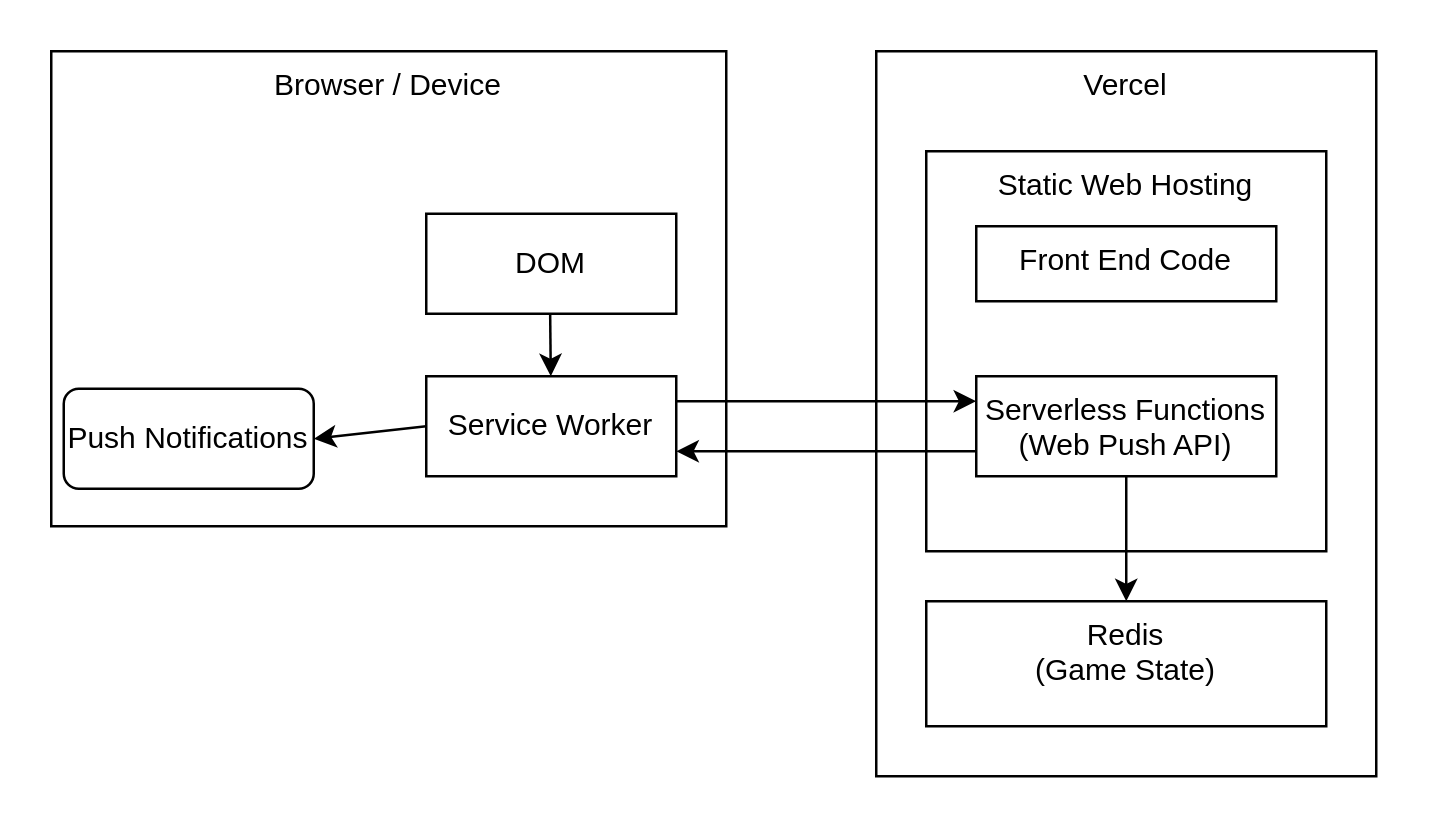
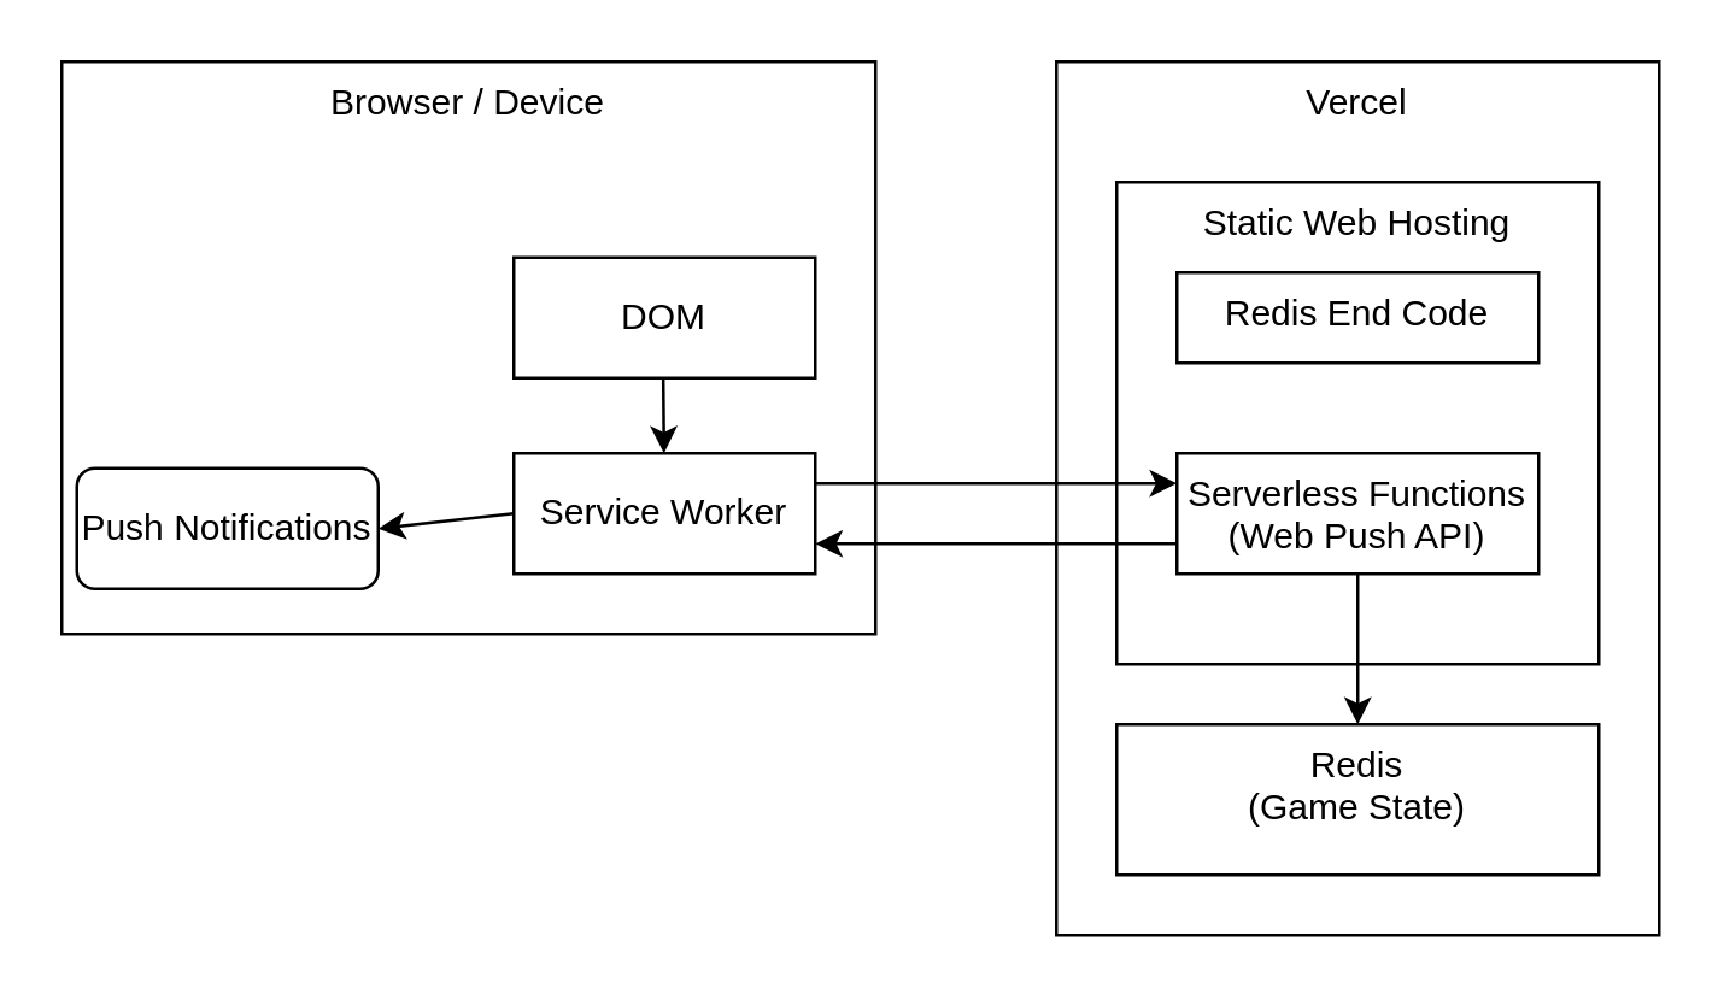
  <mxCell id="0" />
  <mxCell id="1" parent="0" />
  <mxCell id="2" value="Vercel" style="rounded=0;whiteSpace=wrap;html=1;verticalAlign=top;" vertex="1" parent="1"><mxGeometry x="350" y="20" width="200" height="290" as="geometry" /></mxCell>
  <mxCell id="3" value="Browser / Device" style="rounded=0;whiteSpace=wrap;html=1;verticalAlign=top;" vertex="1" parent="1"><mxGeometry x="20" y="20" width="270" height="190" as="geometry" /></mxCell>
  <mxCell id="4" value="Push Notifications" style="rounded=1;whiteSpace=wrap;html=1;" vertex="1" parent="1"><mxGeometry x="25" y="155" width="100" height="40" as="geometry" /></mxCell>
  <mxCell id="5" value="Static Web Hosting" style="rounded=0;whiteSpace=wrap;html=1;verticalAlign=top;" vertex="1" parent="1"><mxGeometry x="370" y="60" width="160" height="160" as="geometry" /></mxCell>
  <mxCell id="6" value="" style="group" vertex="1" connectable="0" parent="1"><mxGeometry x="370" y="240" width="160" height="50" as="geometry" /></mxCell>
  <mxCell id="7" value="Redis&lt;div&gt;(Game State)&lt;/div&gt;" style="rounded=0;whiteSpace=wrap;html=1;verticalAlign=top;" vertex="1" parent="6"><mxGeometry width="160" height="50" as="geometry" /></mxCell>
  <mxCell id="8" value="" style="group" vertex="1" connectable="0" parent="1"><mxGeometry x="390" y="150" width="120" height="40" as="geometry" /></mxCell>
  <mxCell id="9" value="Serverless Functions&lt;div&gt;(Web Push API)&lt;/div&gt;" style="rounded=0;whiteSpace=wrap;html=1;verticalAlign=top;" vertex="1" parent="8"><mxGeometry width="120" height="40" as="geometry" /></mxCell>
  <mxCell id="10" style="edgeStyle=none;html=1;exitX=1;exitY=0.25;exitDx=0;exitDy=0;entryX=0;entryY=0.25;entryDx=0;entryDy=0;" edge="1" parent="1" source="15" target="9"><mxGeometry relative="1" as="geometry" /></mxCell>
  <mxCell id="11" value="" style="endArrow=classic;html=1;exitX=0.488;exitY=0.75;exitDx=0;exitDy=0;exitPerimeter=0;" edge="1" parent="1" target="15"><mxGeometry width="50" height="50" relative="1" as="geometry"><mxPoint x="219.28" y="95.467" as="sourcePoint" /><mxPoint x="200" y="180" as="targetPoint" /></mxGeometry></mxCell>
  <mxCell id="12" style="edgeStyle=none;html=1;entryX=0.5;entryY=0;entryDx=0;entryDy=0;" edge="1" parent="1" target="7"><mxGeometry relative="1" as="geometry"><mxPoint x="450" y="190" as="sourcePoint" /></mxGeometry></mxCell>
  <mxCell id="13" value="DOM" style="rounded=0;whiteSpace=wrap;html=1;" vertex="1" parent="1"><mxGeometry x="170" y="85" width="100" height="40" as="geometry" /></mxCell>
  <mxCell id="14" style="edgeStyle=none;html=1;exitX=0;exitY=0.5;exitDx=0;exitDy=0;entryX=1;entryY=0.5;entryDx=0;entryDy=0;" edge="1" parent="1" source="15" target="4"><mxGeometry relative="1" as="geometry" /></mxCell>
  <mxCell id="15" value="Service Worker" style="rounded=0;whiteSpace=wrap;html=1;verticalAlign=middle;" vertex="1" parent="1"><mxGeometry x="170" y="150" width="100" height="40" as="geometry" /></mxCell>
  <mxCell id="16" value="" style="group" vertex="1" connectable="0" parent="1"><mxGeometry x="390" y="90" width="120" height="30" as="geometry" /></mxCell>
- <mxCell id="17" value="Front End Code" style="rounded=0;whiteSpace=wrap;html=1;verticalAlign=top;" vertex="1" parent="16"><mxGeometry width="120" height="30" as="geometry" /></mxCell>
+ <mxCell id="17" value="Redis End Code" style="rounded=0;whiteSpace=wrap;html=1;verticalAlign=top;" vertex="1" parent="16"><mxGeometry width="120" height="30" as="geometry" /></mxCell>
  <mxCell id="18" style="edgeStyle=none;html=1;exitX=0;exitY=0.75;exitDx=0;exitDy=0;entryX=1;entryY=0.75;entryDx=0;entryDy=0;" edge="1" parent="1" source="9" target="15"><mxGeometry relative="1" as="geometry" /></mxCell>
